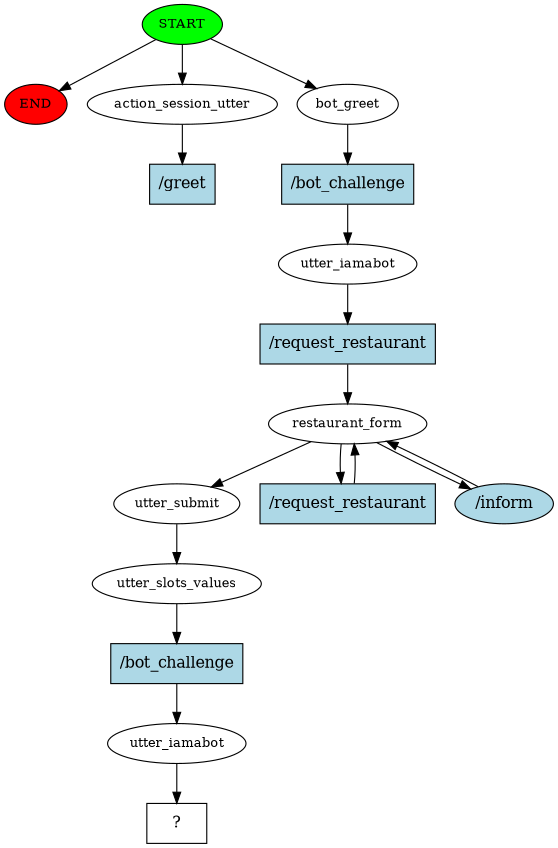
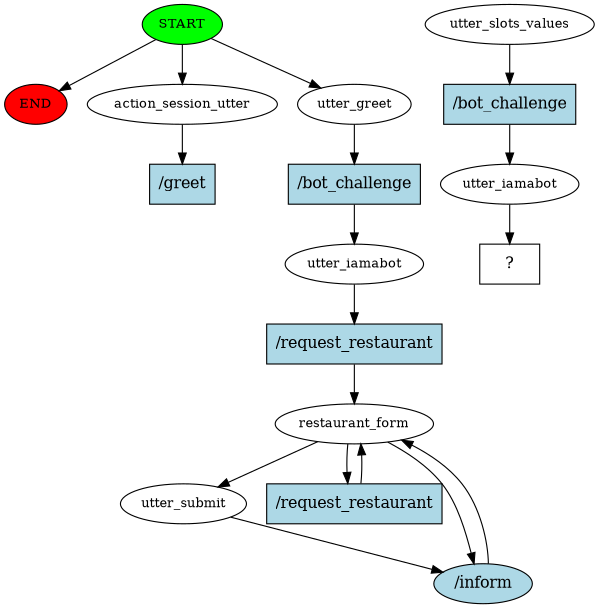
  digraph {
    node [fontsize=12]
    n1 [fillcolor=green label=START style=filled]
    n2 [fillcolor=red label=END style=filled]
    n3 [label=action_session_utter]
-   n4 [label=bot_greet]
+   n4 [label=utter_greet]
    n5 [fillcolor=lightblue label="/greet" shape=rect style=filled fontsize=""]
    n6 [fillcolor=lightblue label="/bot_challenge" shape=rect style=filled fontsize=""]
    n7 [label=utter_iamabot]
    n8 [fillcolor=lightblue label="/request_restaurant" shape=rect style=filled fontsize=""]
    n9 [label=restaurant_form]
    n10 [label=utter_submit]
    n11 [fillcolor=lightblue label="/request_restaurant" shape=rect style=filled fontsize=""]
    n12 [fillcolor=lightblue label="/inform" shape=ellipse style=filled fontsize=""]
    n13 [label=utter_slots_values]
    n14 [fillcolor=lightblue label="/bot_challenge" shape=rect style=filled fontsize=""]
    n15 [label=utter_iamabot]
    n16 [label="  ?  " shape=rect fontsize=""]
    n1 -> n2
    n1 -> n3
    n1 -> n4
    n3 -> n5
    n4 -> n6
    n6 -> n7
    n7 -> n8
    n8 -> n9
    n9 -> n10
    n9 -> n11
    n9 -> n12
-   n10 -> n13
+   n10 -> n12
    n11 -> n9
    n12 -> n9
    n13 -> n14
    n14 -> n15
    n15 -> n16
  }
